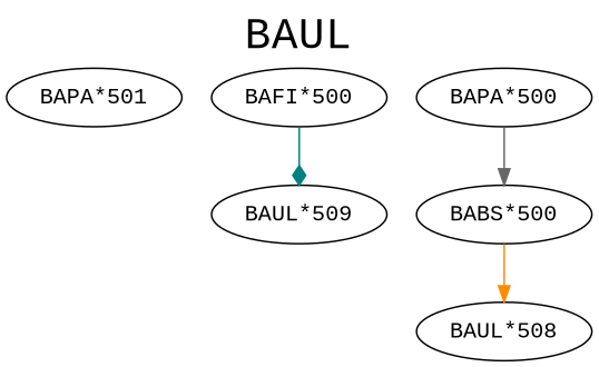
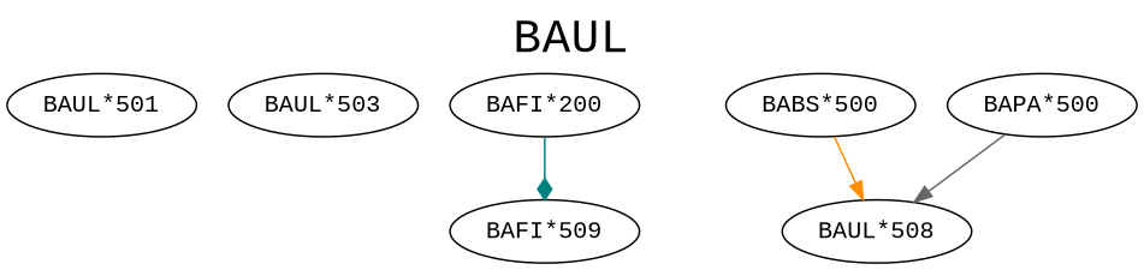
  digraph {
    fontname="Liberation Mono"
    fontsize=27
    label=BAUL
    labelloc=t
    node [fontname="Liberation Mono"]
    edge [arrowhead=normal fontname="Liberation Mono"]
-   "BAUL*501" [label="BAPA*501"]
-   "BAFI*500"
-   "BAUL*509"
+   "BAUL*501"
+   "BAUL*503"
+   "BAFI*500" [label="BAFI*200"]
+   "BAUL*509" [label="BAFI*509"]
    "BABS*500"
    "BAUL*508"
    "BAPA*500"
    "BAFI*500" -> "BAUL*509" [arrowhead=diamond color=teal]
    "BABS*500" -> "BAUL*508" [color=darkorange]
-   "BAPA*500" -> "BABS*500" [color=gray40]
+   "BAPA*500" -> "BAUL*508" [color=gray40]
  }
